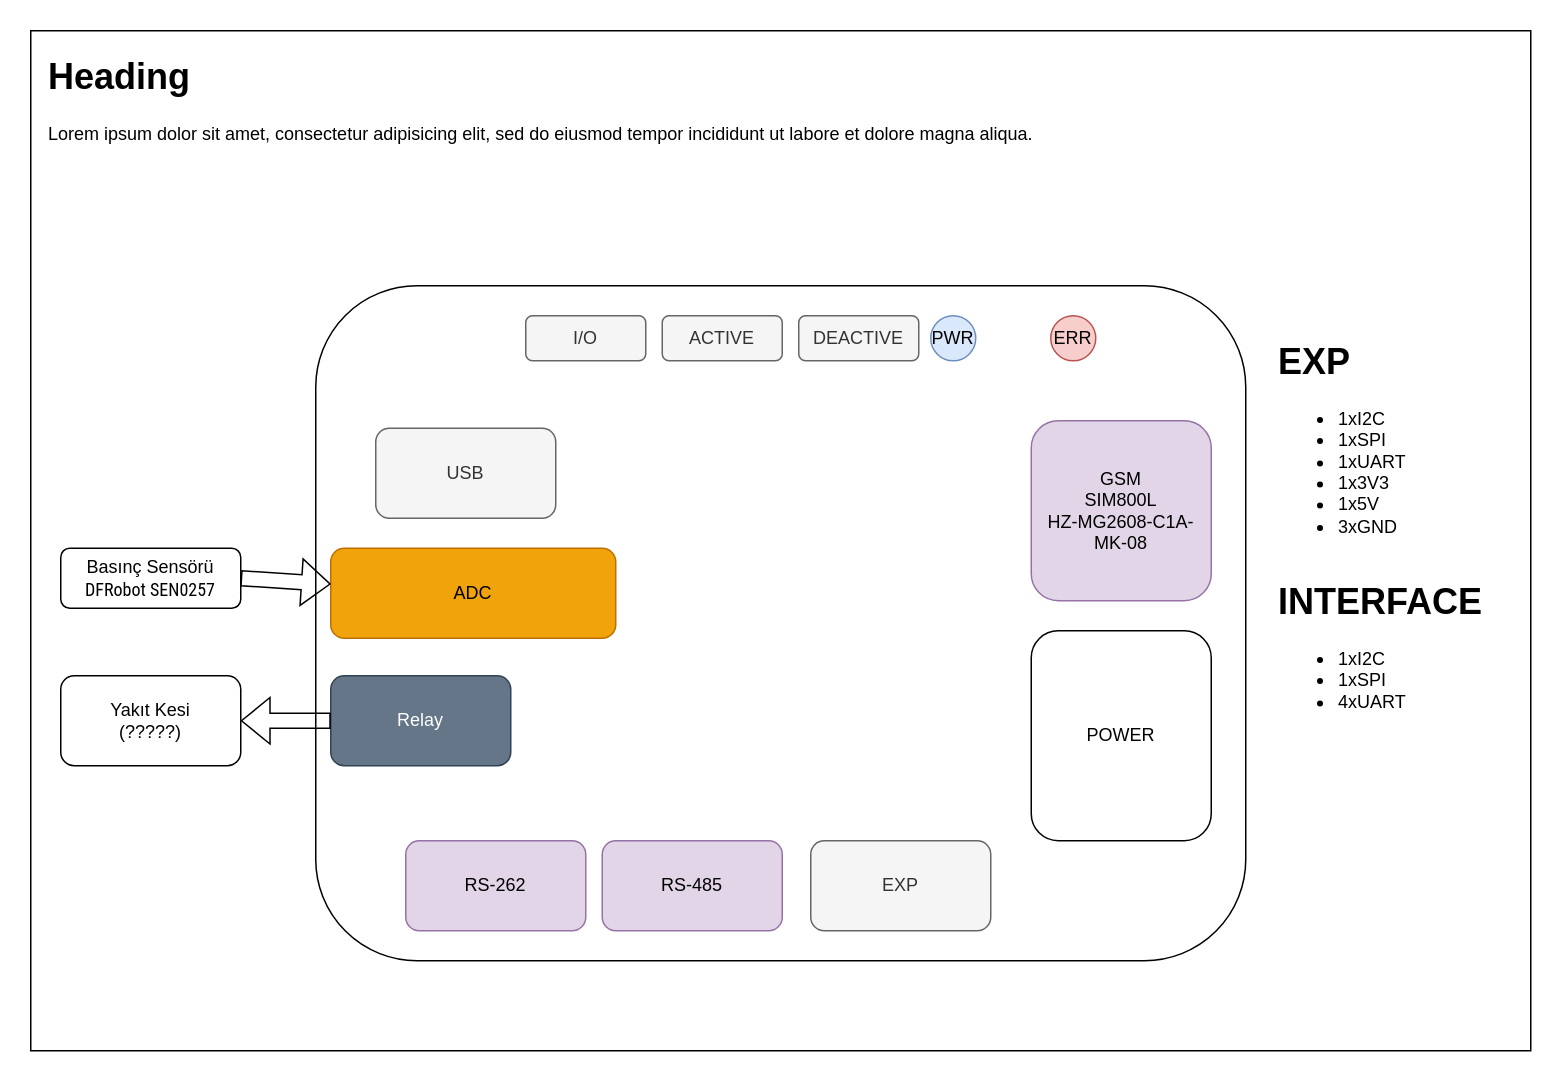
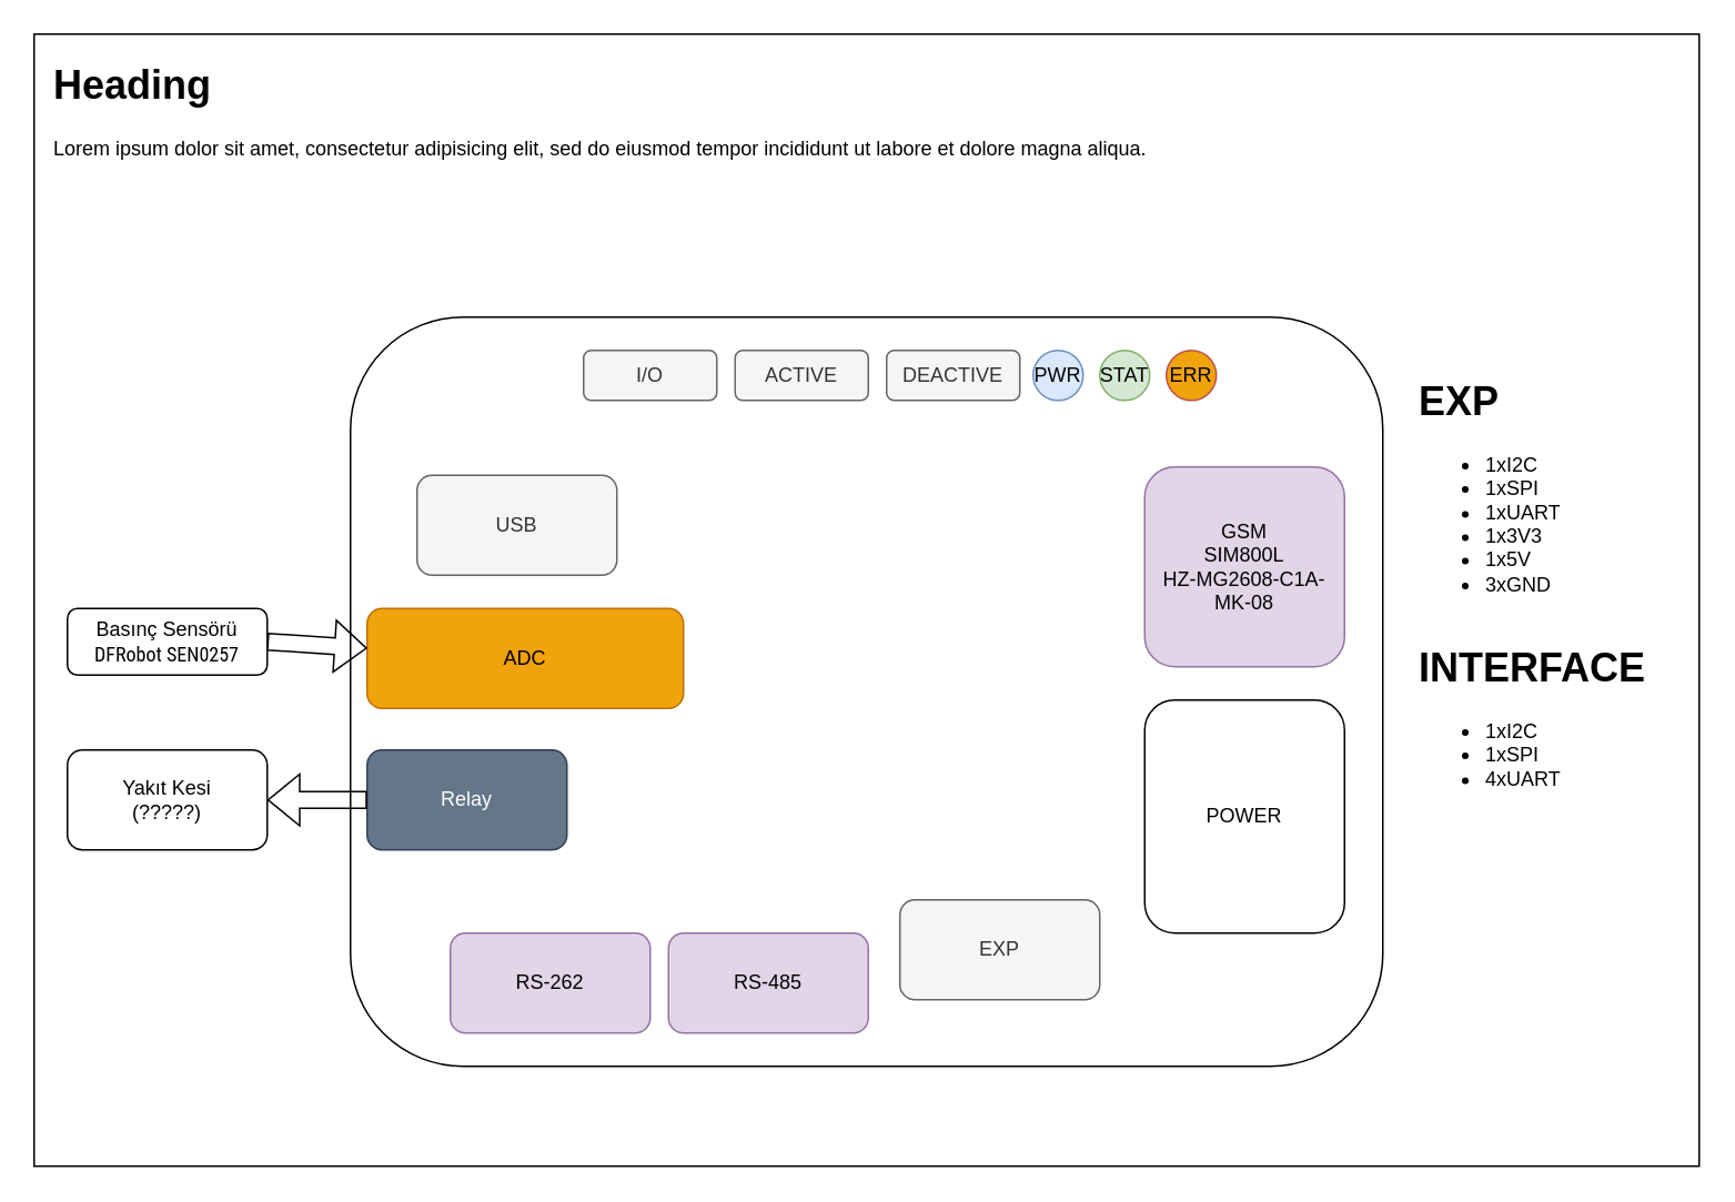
  <mxCell id="0" />
  <mxCell id="1" parent="0" />
  <mxCell id="2" value="" style="rounded=0;whiteSpace=wrap;html=1;" vertex="1" parent="1"><mxGeometry x="20" y="20" width="1000" height="680" as="geometry" /></mxCell>
  <mxCell id="3" value="" style="rounded=1;whiteSpace=wrap;html=1;" vertex="1" parent="1"><mxGeometry x="210" y="190" width="620" height="450" as="geometry" /></mxCell>
  <mxCell id="4" value="&lt;h1 style=&quot;margin-top: 0px;&quot;&gt;Heading&lt;/h1&gt;&lt;p&gt;Lorem ipsum dolor sit amet, consectetur adipisicing elit, sed do eiusmod tempor incididunt ut labore et dolore magna aliqua.&lt;/p&gt;" style="text;html=1;whiteSpace=wrap;overflow=hidden;rounded=0;" vertex="1" parent="1"><mxGeometry x="30" y="30" width="930" height="120" as="geometry" /></mxCell>
  <mxCell id="5" value="Basınç Sensörü&lt;div style=&quot;text-align: start;&quot;&gt;&lt;font face=&quot;Roboto Condensed, sans-serif&quot;&gt;DFRobot&amp;nbsp;&lt;/font&gt;&lt;span style=&quot;background-color: initial; text-align: center;&quot;&gt;&lt;font face=&quot;Roboto Condensed, sans-serif&quot;&gt;SEN0257&lt;/font&gt;&lt;/span&gt;&lt;br&gt;&lt;/div&gt;" style="rounded=1;whiteSpace=wrap;html=1;" vertex="1" parent="1"><mxGeometry x="40" y="365" width="120" height="40" as="geometry" /></mxCell>
  <mxCell id="6" value="ADC" style="rounded=1;whiteSpace=wrap;html=1;fillColor=#f0a30a;fontColor=#000000;strokeColor=#BD7000;" vertex="1" parent="1"><mxGeometry x="220" y="365" width="190" height="60" as="geometry" /></mxCell>
  <mxCell id="7" value="Yakıt Kesi&lt;div&gt;(?????)&lt;/div&gt;" style="rounded=1;whiteSpace=wrap;html=1;" vertex="1" parent="1"><mxGeometry x="40" y="450" width="120" height="60" as="geometry" /></mxCell>
  <mxCell id="8" value="Relay" style="rounded=1;whiteSpace=wrap;html=1;fillColor=#647687;fontColor=#ffffff;strokeColor=#314354;" vertex="1" parent="1"><mxGeometry x="220" y="450" width="120" height="60" as="geometry" /></mxCell>
  <mxCell id="9" value="GSM&lt;div&gt;SIM800L&lt;/div&gt;&lt;div&gt;HZ-MG2608-C1A-MK-08&lt;br&gt;&lt;/div&gt;" style="rounded=1;whiteSpace=wrap;html=1;fillColor=#e1d5e7;strokeColor=#9673a6;" vertex="1" parent="1"><mxGeometry x="687" y="280" width="120" height="120" as="geometry" /></mxCell>
  <mxCell id="10" value="PWR" style="ellipse;whiteSpace=wrap;html=1;aspect=fixed;fillColor=#dae8fc;strokeColor=#6c8ebf;" vertex="1" parent="1"><mxGeometry x="620" y="210" width="30" height="30" as="geometry" /></mxCell>
- <mxCell id="12" value="ERR" style="ellipse;whiteSpace=wrap;html=1;aspect=fixed;fillColor=#f8cecc;strokeColor=#b85450;" vertex="1" parent="1"><mxGeometry x="700" y="210" width="30" height="30" as="geometry" /></mxCell>
+ <mxCell id="11" value="STAT" style="ellipse;whiteSpace=wrap;html=1;aspect=fixed;fillColor=#d5e8d4;strokeColor=#82b366;" vertex="1" parent="1"><mxGeometry x="660" y="210" width="30" height="30" as="geometry" /></mxCell>
+ <mxCell id="12" value="ERR" style="ellipse;whiteSpace=wrap;html=1;aspect=fixed;fillColor=#f0a30a;strokeColor=#b85450;" vertex="1" parent="1"><mxGeometry x="700" y="210" width="30" height="30" as="geometry" /></mxCell>
  <mxCell id="13" value="ACTIVE" style="rounded=1;whiteSpace=wrap;html=1;fillColor=#f5f5f5;fontColor=#333333;strokeColor=#666666;" vertex="1" parent="1"><mxGeometry x="441" y="210" width="80" height="30" as="geometry" /></mxCell>
  <mxCell id="14" value="DEACTIVE" style="rounded=1;whiteSpace=wrap;html=1;fillColor=#f5f5f5;fontColor=#333333;strokeColor=#666666;" vertex="1" parent="1"><mxGeometry x="532" y="210" width="80" height="30" as="geometry" /></mxCell>
  <mxCell id="15" value="I/O" style="rounded=1;whiteSpace=wrap;html=1;fillColor=#f5f5f5;fontColor=#333333;strokeColor=#666666;" vertex="1" parent="1"><mxGeometry x="350" y="210" width="80" height="30" as="geometry" /></mxCell>
  <mxCell id="16" value="" style="shape=flexArrow;endArrow=classic;html=1;rounded=0;exitX=1;exitY=0.5;exitDx=0;exitDy=0;" edge="1" parent="1" source="5" target="6"><mxGeometry width="50" height="50" relative="1" as="geometry"><mxPoint x="460" y="350" as="sourcePoint" /><mxPoint x="510" y="300" as="targetPoint" /></mxGeometry></mxCell>
  <mxCell id="17" value="" style="shape=flexArrow;endArrow=classic;html=1;rounded=0;exitX=0;exitY=0.5;exitDx=0;exitDy=0;entryX=1;entryY=0.5;entryDx=0;entryDy=0;" edge="1" parent="1" source="8" target="7"><mxGeometry width="50" height="50" relative="1" as="geometry"><mxPoint x="460" y="350" as="sourcePoint" /><mxPoint x="510" y="300" as="targetPoint" /></mxGeometry></mxCell>
  <mxCell id="18" value="POWER" style="rounded=1;whiteSpace=wrap;html=1;" vertex="1" parent="1"><mxGeometry x="687" y="420" width="120" height="140" as="geometry" /></mxCell>
  <mxCell id="19" value="RS-262" style="rounded=1;whiteSpace=wrap;html=1;fillColor=#e1d5e7;strokeColor=#9673a6;" vertex="1" parent="1"><mxGeometry x="270" y="560" width="120" height="60" as="geometry" /></mxCell>
  <mxCell id="20" value="RS-485" style="rounded=1;whiteSpace=wrap;html=1;fillColor=#e1d5e7;strokeColor=#9673a6;" vertex="1" parent="1"><mxGeometry x="401" y="560" width="120" height="60" as="geometry" /></mxCell>
- <mxCell id="21" value="EXP" style="rounded=1;whiteSpace=wrap;html=1;fillColor=#f5f5f5;strokeColor=#666666;fontColor=#333333;" vertex="1" parent="1"><mxGeometry x="540" y="560" width="120" height="60" as="geometry" /></mxCell>
+ <mxCell id="21" value="EXP" style="rounded=1;whiteSpace=wrap;html=1;fillColor=#f5f5f5;strokeColor=#666666;fontColor=#333333;" vertex="1" parent="1"><mxGeometry x="540" y="540" width="120" height="60" as="geometry" /></mxCell>
  <mxCell id="22" value="&lt;h1 style=&quot;margin-top: 0px;&quot;&gt;EXP&lt;/h1&gt;&lt;p&gt;&lt;/p&gt;&lt;ul&gt;&lt;li&gt;1xI2C&lt;/li&gt;&lt;li&gt;1xSPI&lt;/li&gt;&lt;li&gt;1xUART&lt;/li&gt;&lt;li&gt;1x3V3&lt;/li&gt;&lt;li&gt;1x5V&lt;/li&gt;&lt;li&gt;3xGND&lt;/li&gt;&lt;/ul&gt;&lt;p&gt;&lt;/p&gt;" style="text;html=1;whiteSpace=wrap;overflow=hidden;rounded=0;" vertex="1" parent="1"><mxGeometry x="850" y="220" width="160" height="150" as="geometry" /></mxCell>
  <mxCell id="23" value="&lt;h1 style=&quot;margin-top: 0px;&quot;&gt;INTERFACE&lt;/h1&gt;&lt;p&gt;&lt;/p&gt;&lt;ul&gt;&lt;li&gt;1xI2C&lt;/li&gt;&lt;li&gt;1xSPI&lt;/li&gt;&lt;li&gt;4xUART&lt;br&gt;&lt;/li&gt;&lt;/ul&gt;&lt;p&gt;&lt;/p&gt;" style="text;html=1;whiteSpace=wrap;overflow=hidden;rounded=0;" vertex="1" parent="1"><mxGeometry x="850" y="380" width="160" height="150" as="geometry" /></mxCell>
  <mxCell id="24" value="USB" style="rounded=1;whiteSpace=wrap;html=1;fillColor=#f5f5f5;fontColor=#333333;strokeColor=#666666;" vertex="1" parent="1"><mxGeometry x="250" y="285" width="120" height="60" as="geometry" /></mxCell>
